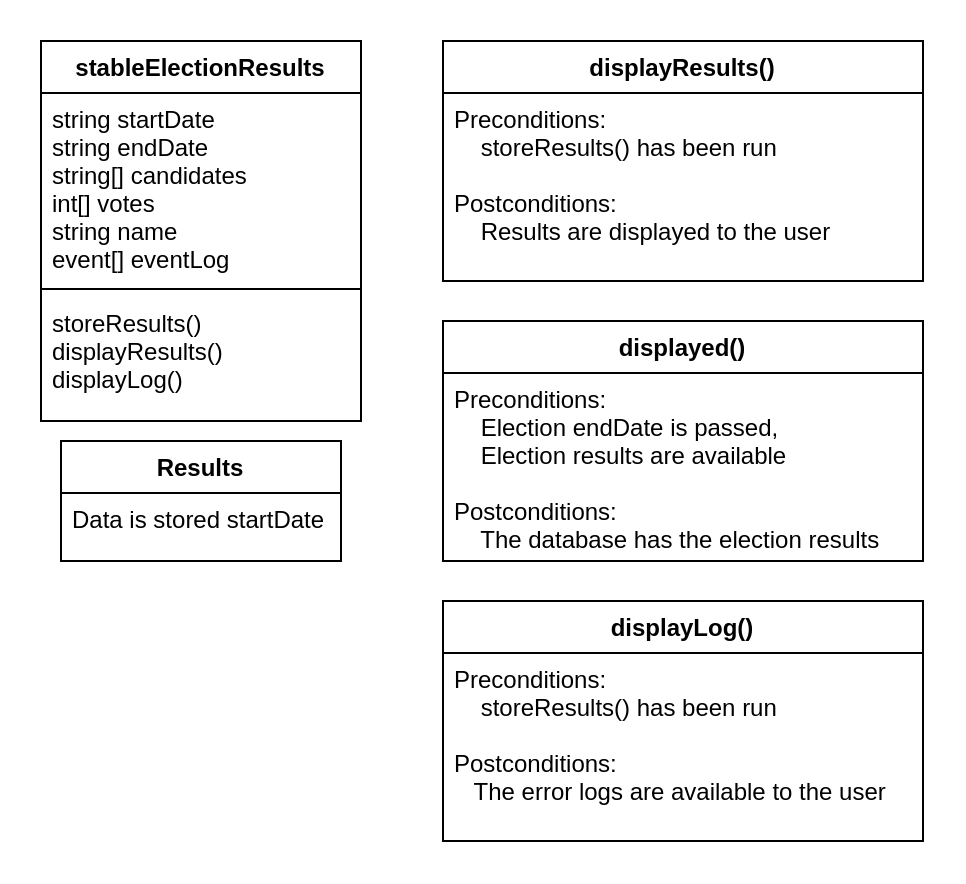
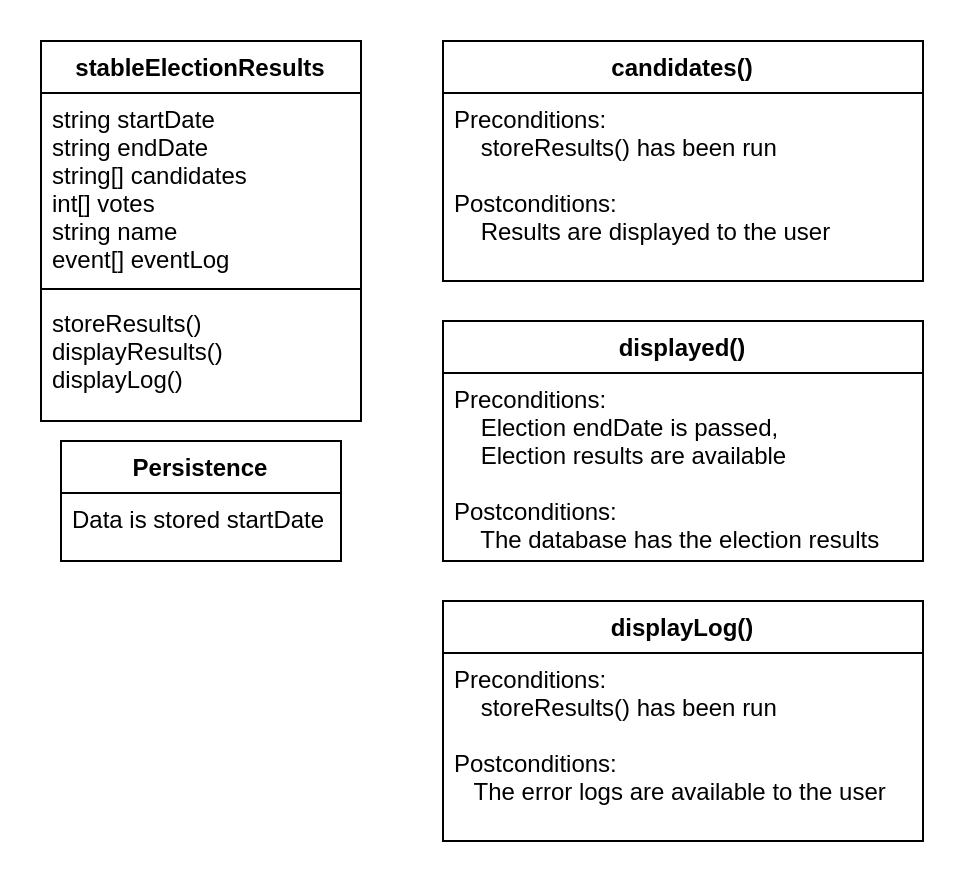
  <mxCell id="0" />
  <mxCell id="1" parent="0" />
  <mxCell id="2" value="stableElectionResults" style="swimlane;fontStyle=1;align=center;verticalAlign=top;childLayout=stackLayout;horizontal=1;startSize=26;horizontalStack=0;resizeParent=1;resizeParentMax=0;resizeLast=0;collapsible=1;marginBottom=0;" parent="1" vertex="1"><mxGeometry x="20" y="20" width="160" height="190" as="geometry" /></mxCell>
  <mxCell id="3" value="string startDate&#10;string endDate&#10;string[] candidates&#10;int[] votes&#10;string name&#10;event[] eventLog" style="text;strokeColor=none;fillColor=none;align=left;verticalAlign=top;spacingLeft=4;spacingRight=4;overflow=hidden;rotatable=0;points=[[0,0.5],[1,0.5]];portConstraint=eastwest;" parent="2" vertex="1"><mxGeometry y="26" width="160" height="94" as="geometry" /></mxCell>
  <mxCell id="4" value="" style="line;strokeWidth=1;fillColor=none;align=left;verticalAlign=middle;spacingTop=-1;spacingLeft=3;spacingRight=3;rotatable=0;labelPosition=right;points=[];portConstraint=eastwest;strokeColor=inherit;" parent="2" vertex="1"><mxGeometry y="120" width="160" height="8" as="geometry" /></mxCell>
  <mxCell id="5" value="storeResults()&#10;displayResults()&#10;displayLog()&#10;" style="text;strokeColor=none;fillColor=none;align=left;verticalAlign=top;spacingLeft=4;spacingRight=4;overflow=hidden;rotatable=0;points=[[0,0.5],[1,0.5]];portConstraint=eastwest;" parent="2" vertex="1"><mxGeometry y="128" width="160" height="62" as="geometry" /></mxCell>
  <mxCell id="6" value="displayed()" style="swimlane;fontStyle=1;align=center;verticalAlign=top;childLayout=stackLayout;horizontal=1;startSize=26;horizontalStack=0;resizeParent=1;resizeParentMax=0;resizeLast=0;collapsible=1;marginBottom=0;" vertex="1" parent="1"><mxGeometry x="221" y="160" width="240" height="120" as="geometry" /></mxCell>
  <mxCell id="7" value="Preconditions: &#10;    Election endDate is passed, &#10;    Election results are available&#10;&#10;Postconditions:&#10;    The database has the election results&#10;" style="text;strokeColor=none;fillColor=none;align=left;verticalAlign=top;spacingLeft=4;spacingRight=4;overflow=hidden;rotatable=0;points=[[0,0.5],[1,0.5]];portConstraint=eastwest;" vertex="1" parent="6"><mxGeometry y="26" width="240" height="94" as="geometry" /></mxCell>
- <mxCell id="8" value="displayResults()" style="swimlane;fontStyle=1;align=center;verticalAlign=top;childLayout=stackLayout;horizontal=1;startSize=26;horizontalStack=0;resizeParent=1;resizeParentMax=0;resizeLast=0;collapsible=1;marginBottom=0;" vertex="1" parent="1"><mxGeometry x="221" y="20" width="240" height="120" as="geometry" /></mxCell>
+ <mxCell id="8" value="candidates()" style="swimlane;fontStyle=1;align=center;verticalAlign=top;childLayout=stackLayout;horizontal=1;startSize=26;horizontalStack=0;resizeParent=1;resizeParentMax=0;resizeLast=0;collapsible=1;marginBottom=0;" vertex="1" parent="1"><mxGeometry x="221" y="20" width="240" height="120" as="geometry" /></mxCell>
  <mxCell id="9" value="Preconditions: &#10;    storeResults() has been run&#10;&#10;Postconditions:&#10;    Results are displayed to the user&#10;" style="text;strokeColor=none;fillColor=none;align=left;verticalAlign=top;spacingLeft=4;spacingRight=4;overflow=hidden;rotatable=0;points=[[0,0.5],[1,0.5]];portConstraint=eastwest;" vertex="1" parent="8"><mxGeometry y="26" width="240" height="94" as="geometry" /></mxCell>
  <mxCell id="10" value="displayLog()" style="swimlane;fontStyle=1;align=center;verticalAlign=top;childLayout=stackLayout;horizontal=1;startSize=26;horizontalStack=0;resizeParent=1;resizeParentMax=0;resizeLast=0;collapsible=1;marginBottom=0;" vertex="1" parent="1"><mxGeometry x="221" y="300" width="240" height="120" as="geometry" /></mxCell>
  <mxCell id="11" value="Preconditions: &#10;    storeResults() has been run&#10;&#10;Postconditions:&#10;   The error logs are available to the user&#10;" style="text;strokeColor=none;fillColor=none;align=left;verticalAlign=top;spacingLeft=4;spacingRight=4;overflow=hidden;rotatable=0;points=[[0,0.5],[1,0.5]];portConstraint=eastwest;" vertex="1" parent="10"><mxGeometry y="26" width="240" height="94" as="geometry" /></mxCell>
- <mxCell id="12" value="Results" style="swimlane;fontStyle=1;align=center;verticalAlign=top;childLayout=stackLayout;horizontal=1;startSize=26;horizontalStack=0;resizeParent=1;resizeParentMax=0;resizeLast=0;collapsible=1;marginBottom=0;" vertex="1" parent="1"><mxGeometry x="30" y="220" width="140" height="60" as="geometry" /></mxCell>
+ <mxCell id="12" value="Persistence" style="swimlane;fontStyle=1;align=center;verticalAlign=top;childLayout=stackLayout;horizontal=1;startSize=26;horizontalStack=0;resizeParent=1;resizeParentMax=0;resizeLast=0;collapsible=1;marginBottom=0;" vertex="1" parent="1"><mxGeometry x="30" y="220" width="140" height="60" as="geometry" /></mxCell>
  <mxCell id="13" value="Data is stored startDate" style="text;strokeColor=none;fillColor=none;align=left;verticalAlign=top;spacingLeft=4;spacingRight=4;overflow=hidden;rotatable=0;points=[[0,0.5],[1,0.5]];portConstraint=eastwest;" vertex="1" parent="12"><mxGeometry y="26" width="140" height="34" as="geometry" /></mxCell>
